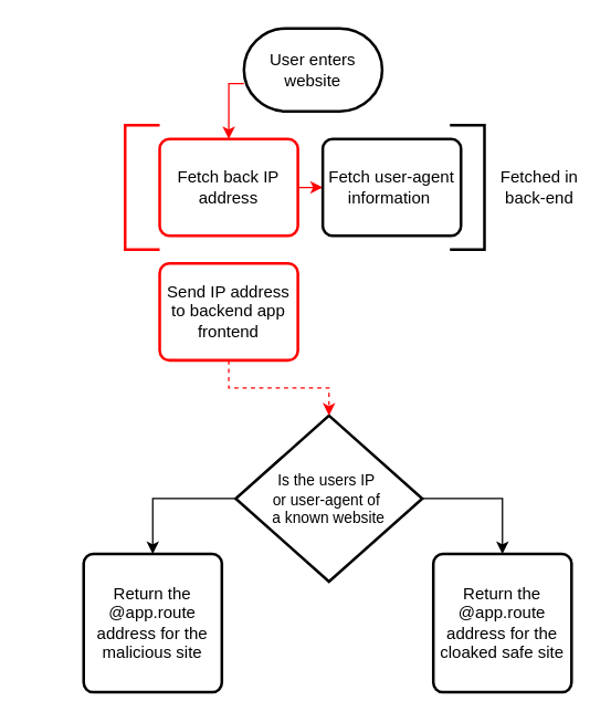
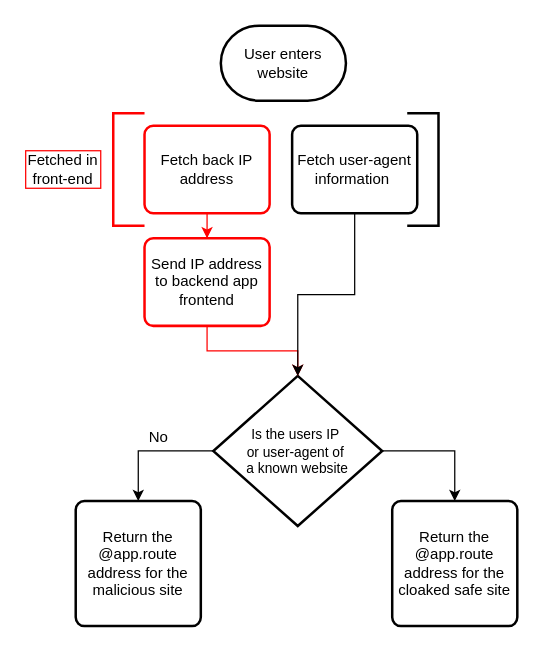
  <mxCell id="0" />
  <mxCell id="1" parent="0" />
- <mxCell id="2" style="edgeStyle=orthogonalEdgeStyle;rounded=0;orthogonalLoop=1;jettySize=auto;html=1;entryX=0.5;entryY=0;entryDx=0;entryDy=0;fillColor=#FF0000;strokeColor=#FF0000;" parent="1" source="3" target="8" edge="1"><mxGeometry relative="1" as="geometry"><Array as="points"><mxPoint x="165" y="60" /></Array></mxGeometry></mxCell>
  <mxCell id="3" value="User enters website" style="strokeWidth=2;html=1;shape=mxgraph.flowchart.terminator;whiteSpace=wrap;" parent="1" vertex="1"><mxGeometry x="176" y="20" width="100" height="60" as="geometry" /></mxCell>
  <mxCell id="4" style="edgeStyle=orthogonalEdgeStyle;rounded=0;orthogonalLoop=1;jettySize=auto;html=1;entryX=0.5;entryY=0;entryDx=0;entryDy=0;" parent="1" source="6" target="18" edge="1"><mxGeometry relative="1" as="geometry" /></mxCell>
  <mxCell id="5" style="edgeStyle=orthogonalEdgeStyle;rounded=0;orthogonalLoop=1;jettySize=auto;html=1;entryX=0.5;entryY=0;entryDx=0;entryDy=0;" parent="1" source="6" target="17" edge="1"><mxGeometry relative="1" as="geometry" /></mxCell>
  <mxCell id="6" value="&lt;font style=&quot;font-size: 11px;&quot;&gt;Is the users IP&amp;nbsp;&lt;/font&gt;&lt;div style=&quot;font-size: 11px;&quot;&gt;&lt;font style=&quot;font-size: 11px;&quot;&gt;&lt;font style=&quot;font-size: 11px;&quot;&gt;or&amp;nbsp;&lt;/font&gt;&lt;span style=&quot;background-color: initial;&quot;&gt;user-agent of&amp;nbsp;&lt;/span&gt;&lt;/font&gt;&lt;/div&gt;&lt;div style=&quot;font-size: 11px;&quot;&gt;&lt;font style=&quot;font-size: 11px;&quot;&gt;&lt;span style=&quot;background-color: initial;&quot;&gt;a&amp;nbsp;&lt;/span&gt;&lt;span style=&quot;background-color: initial;&quot;&gt;known website&lt;/span&gt;&lt;/font&gt;&lt;/div&gt;" style="strokeWidth=2;html=1;shape=mxgraph.flowchart.decision;whiteSpace=wrap;" parent="1" vertex="1"><mxGeometry x="170" y="300" width="135" height="120" as="geometry" /></mxCell>
- <mxCell id="7" style="edgeStyle=orthogonalEdgeStyle;rounded=0;orthogonalLoop=1;jettySize=auto;html=1;strokeColor=#FF0000;" parent="1" source="8" target="11" edge="1"><mxGeometry relative="1" as="geometry" /></mxCell>
+ <mxCell id="7" style="edgeStyle=orthogonalEdgeStyle;rounded=0;orthogonalLoop=1;jettySize=auto;html=1;strokeColor=#FF0000;" parent="1" source="8" target="10" edge="1"><mxGeometry relative="1" as="geometry" /></mxCell>
  <mxCell id="8" value="Fetch back IP address" style="rounded=1;whiteSpace=wrap;html=1;absoluteArcSize=1;arcSize=14;strokeWidth=2;strokeColor=#FF0000;" parent="1" vertex="1"><mxGeometry x="115" y="100" width="100" height="70" as="geometry" /></mxCell>
- <mxCell id="9" style="edgeStyle=orthogonalEdgeStyle;rounded=0;orthogonalLoop=1;jettySize=auto;html=1;strokeColor=#FF0000;dashed=1;" parent="1" source="10" target="6" edge="1"><mxGeometry relative="1" as="geometry" /></mxCell>
+ <mxCell id="9" style="edgeStyle=orthogonalEdgeStyle;rounded=0;orthogonalLoop=1;jettySize=auto;html=1;strokeColor=#FF0000;" parent="1" source="10" target="6" edge="1"><mxGeometry relative="1" as="geometry" /></mxCell>
  <mxCell id="10" value="Send IP address to backend app frontend" style="rounded=1;whiteSpace=wrap;html=1;absoluteArcSize=1;arcSize=14;strokeWidth=2;strokeColor=#FF0000;" parent="1" vertex="1"><mxGeometry x="115" y="190" width="100" height="70" as="geometry" /></mxCell>
  <mxCell id="11" value="Fetch user-agent information&amp;nbsp;" style="rounded=1;whiteSpace=wrap;html=1;absoluteArcSize=1;arcSize=14;strokeWidth=2;" parent="1" vertex="1"><mxGeometry x="233" y="100" width="100" height="70" as="geometry" /></mxCell>
+ <mxCell id="12" value="Fetched in front-end" style="text;strokeColor=#FF0000;align=center;fillColor=none;html=1;verticalAlign=middle;whiteSpace=wrap;rounded=0;" parent="1" vertex="1"><mxGeometry x="20" y="120" width="60" height="30" as="geometry" /></mxCell>
  <mxCell id="13" value="" style="strokeWidth=2;html=1;shape=mxgraph.flowchart.annotation_1;align=left;pointerEvents=1;strokeColor=#FF0000;" parent="1" vertex="1"><mxGeometry x="90" y="90" width="25" height="90" as="geometry" /></mxCell>
  <mxCell id="14" value="" style="strokeWidth=2;html=1;shape=mxgraph.flowchart.annotation_1;align=left;pointerEvents=1;rotation=-180;" parent="1" vertex="1"><mxGeometry x="325" y="90" width="25" height="90" as="geometry" /></mxCell>
- <mxCell id="15" value="Fetched in back-end" style="text;strokeColor=none;align=center;fillColor=none;html=1;verticalAlign=middle;whiteSpace=wrap;rounded=0;" parent="1" vertex="1"><mxGeometry x="360" y="120" width="60" height="30" as="geometry" /></mxCell>
+ <mxCell id="16" style="edgeStyle=orthogonalEdgeStyle;rounded=0;orthogonalLoop=1;jettySize=auto;html=1;entryX=0.5;entryY=0;entryDx=0;entryDy=0;entryPerimeter=0;" parent="1" source="11" target="6" edge="1"><mxGeometry relative="1" as="geometry" /></mxCell>
  <mxCell id="17" value="Return the @app.route address for the malicious site" style="rounded=1;whiteSpace=wrap;html=1;absoluteArcSize=1;arcSize=14;strokeWidth=2;" parent="1" vertex="1"><mxGeometry x="60" y="400" width="100" height="100" as="geometry" /></mxCell>
  <mxCell id="18" value="Return the @app.route address for the cloaked safe site" style="rounded=1;whiteSpace=wrap;html=1;absoluteArcSize=1;arcSize=14;strokeWidth=2;" parent="1" vertex="1"><mxGeometry x="313" y="400" width="100" height="100" as="geometry" /></mxCell>
+ <mxCell id="19" value="No" style="text;strokeColor=none;align=center;fillColor=none;html=1;verticalAlign=middle;whiteSpace=wrap;rounded=0;" parent="1" vertex="1"><mxGeometry x="110" y="339" width="32.5" height="20" as="geometry" /></mxCell>
